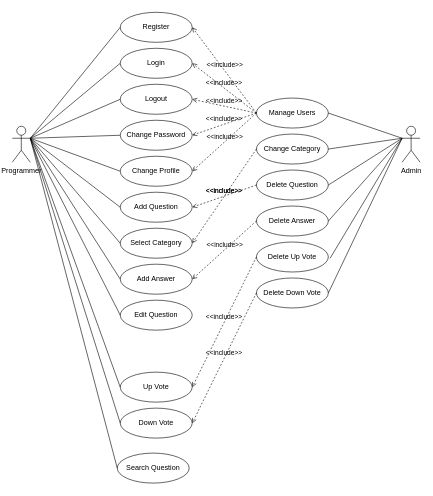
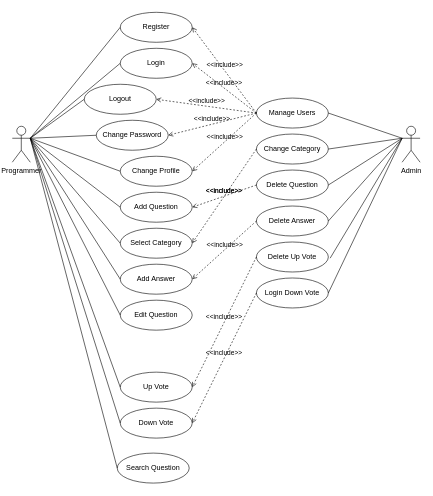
  <mxCell id="0" />
  <mxCell id="1" parent="0" />
  <mxCell id="2" value="Programmer" style="shape=umlActor;html=1;verticalLabelPosition=bottom;verticalAlign=top;align=center;" vertex="1" parent="1"><mxGeometry x="20" y="210" width="30" height="60" as="geometry" /></mxCell>
  <mxCell id="3" value="Register" style="ellipse;whiteSpace=wrap;html=1;" vertex="1" parent="1"><mxGeometry x="200" y="20" width="120" height="50" as="geometry" /></mxCell>
  <mxCell id="4" value="Login" style="ellipse;whiteSpace=wrap;html=1;" vertex="1" parent="1"><mxGeometry x="200" y="80" width="120" height="50" as="geometry" /></mxCell>
- <mxCell id="5" value="Logout" style="ellipse;whiteSpace=wrap;html=1;" vertex="1" parent="1"><mxGeometry x="200" y="140" width="120" height="50" as="geometry" /></mxCell>
- <mxCell id="6" value="Change Password" style="ellipse;whiteSpace=wrap;html=1;" vertex="1" parent="1"><mxGeometry x="200" y="200" width="120" height="50" as="geometry" /></mxCell>
+ <mxCell id="5" value="Logout" style="ellipse;whiteSpace=wrap;html=1;" vertex="1" parent="1"><mxGeometry x="140" y="140" width="120" height="50" as="geometry" /></mxCell>
+ <mxCell id="6" value="Change Password" style="ellipse;whiteSpace=wrap;html=1;" vertex="1" parent="1"><mxGeometry x="160" y="200" width="120" height="50" as="geometry" /></mxCell>
  <mxCell id="7" value="Change Profile" style="ellipse;whiteSpace=wrap;html=1;" vertex="1" parent="1"><mxGeometry x="200" y="260" width="120" height="50" as="geometry" /></mxCell>
  <mxCell id="8" value="Add Question" style="ellipse;whiteSpace=wrap;html=1;" vertex="1" parent="1"><mxGeometry x="200" y="320" width="120" height="50" as="geometry" /></mxCell>
  <mxCell id="9" value="Add Answer" style="ellipse;whiteSpace=wrap;html=1;" vertex="1" parent="1"><mxGeometry x="200" y="440" width="120" height="50" as="geometry" /></mxCell>
  <mxCell id="10" value="Edit Question" style="ellipse;whiteSpace=wrap;html=1;" vertex="1" parent="1"><mxGeometry x="200" y="500" width="120" height="50" as="geometry" /></mxCell>
  <mxCell id="11" value="Up Vote" style="ellipse;whiteSpace=wrap;html=1;" vertex="1" parent="1"><mxGeometry x="200" y="620" width="120" height="50" as="geometry" /></mxCell>
  <mxCell id="12" value="Down Vote" style="ellipse;whiteSpace=wrap;html=1;" vertex="1" parent="1"><mxGeometry x="200" y="680" width="120" height="50" as="geometry" /></mxCell>
  <mxCell id="13" value="Search Question" style="ellipse;whiteSpace=wrap;html=1;" vertex="1" parent="1"><mxGeometry x="195" y="755" width="120" height="50" as="geometry" /></mxCell>
  <mxCell id="14" value="Select Category" style="ellipse;whiteSpace=wrap;html=1;" vertex="1" parent="1"><mxGeometry x="200" y="380" width="120" height="50" as="geometry" /></mxCell>
  <mxCell id="15" value="Change Category" style="ellipse;whiteSpace=wrap;html=1;" vertex="1" parent="1"><mxGeometry x="427" y="223" width="120" height="50" as="geometry" /></mxCell>
  <mxCell id="16" value="Delete Question" style="ellipse;whiteSpace=wrap;html=1;" vertex="1" parent="1"><mxGeometry x="427" y="283" width="120" height="50" as="geometry" /></mxCell>
  <mxCell id="17" value="Delete Answer" style="ellipse;whiteSpace=wrap;html=1;" vertex="1" parent="1"><mxGeometry x="427" y="343" width="120" height="50" as="geometry" /></mxCell>
  <mxCell id="18" value="Delete Up Vote" style="ellipse;whiteSpace=wrap;html=1;" vertex="1" parent="1"><mxGeometry x="427" y="403" width="120" height="50" as="geometry" /></mxCell>
- <mxCell id="19" value="Delete Down Vote" style="ellipse;whiteSpace=wrap;html=1;" vertex="1" parent="1"><mxGeometry x="427" y="463" width="120" height="50" as="geometry" /></mxCell>
+ <mxCell id="19" value="Login Down Vote" style="ellipse;whiteSpace=wrap;html=1;" vertex="1" parent="1"><mxGeometry x="427" y="463" width="120" height="50" as="geometry" /></mxCell>
  <mxCell id="20" value="Manage Users" style="ellipse;whiteSpace=wrap;html=1;" vertex="1" parent="1"><mxGeometry x="427" y="163" width="120" height="50" as="geometry" /></mxCell>
  <mxCell id="21" value="Admin" style="shape=umlActor;html=1;verticalLabelPosition=bottom;verticalAlign=top;align=center;" vertex="1" parent="1"><mxGeometry x="670" y="210" width="30" height="60" as="geometry" /></mxCell>
  <mxCell id="22" value="" style="edgeStyle=none;html=1;endArrow=none;verticalAlign=bottom;exitX=1;exitY=0.333;exitDx=0;exitDy=0;exitPerimeter=0;entryX=0;entryY=0.5;entryDx=0;entryDy=0;" edge="1" parent="1" source="2" target="3"><mxGeometry width="160" relative="1" as="geometry"><mxPoint x="70" y="320" as="sourcePoint" /><mxPoint x="230" y="320" as="targetPoint" /></mxGeometry></mxCell>
  <mxCell id="23" value="" style="edgeStyle=none;html=1;endArrow=none;verticalAlign=bottom;entryX=0;entryY=0.5;entryDx=0;entryDy=0;" edge="1" parent="1" target="4"><mxGeometry width="160" relative="1" as="geometry"><mxPoint x="50" y="230" as="sourcePoint" /><mxPoint x="210" y="55" as="targetPoint" /></mxGeometry></mxCell>
  <mxCell id="24" value="" style="edgeStyle=none;html=1;endArrow=none;verticalAlign=bottom;exitX=1;exitY=0.333;exitDx=0;exitDy=0;exitPerimeter=0;entryX=0;entryY=0.5;entryDx=0;entryDy=0;" edge="1" parent="1" source="2" target="5"><mxGeometry width="160" relative="1" as="geometry"><mxPoint x="70" y="250" as="sourcePoint" /><mxPoint x="220" y="65" as="targetPoint" /></mxGeometry></mxCell>
  <mxCell id="25" value="" style="edgeStyle=none;html=1;endArrow=none;verticalAlign=bottom;entryX=0;entryY=0.5;entryDx=0;entryDy=0;" edge="1" parent="1" target="6"><mxGeometry width="160" relative="1" as="geometry"><mxPoint x="50" y="230" as="sourcePoint" /><mxPoint x="230" y="75" as="targetPoint" /></mxGeometry></mxCell>
  <mxCell id="26" value="" style="edgeStyle=none;html=1;endArrow=none;verticalAlign=bottom;exitX=1;exitY=0.333;exitDx=0;exitDy=0;exitPerimeter=0;entryX=0;entryY=0.5;entryDx=0;entryDy=0;" edge="1" parent="1" source="2" target="7"><mxGeometry width="160" relative="1" as="geometry"><mxPoint x="90" y="270" as="sourcePoint" /><mxPoint x="240" y="85" as="targetPoint" /></mxGeometry></mxCell>
  <mxCell id="27" value="" style="edgeStyle=none;html=1;endArrow=none;verticalAlign=bottom;entryX=0;entryY=0.5;entryDx=0;entryDy=0;" edge="1" parent="1" target="8"><mxGeometry width="160" relative="1" as="geometry"><mxPoint x="50" y="230" as="sourcePoint" /><mxPoint x="250" y="95" as="targetPoint" /></mxGeometry></mxCell>
  <mxCell id="28" value="" style="edgeStyle=none;html=1;endArrow=none;verticalAlign=bottom;entryX=0;entryY=0.5;entryDx=0;entryDy=0;" edge="1" parent="1" target="14"><mxGeometry width="160" relative="1" as="geometry"><mxPoint x="50" y="230" as="sourcePoint" /><mxPoint x="260" y="105" as="targetPoint" /></mxGeometry></mxCell>
  <mxCell id="29" value="" style="edgeStyle=none;html=1;endArrow=none;verticalAlign=bottom;entryX=0;entryY=0.5;entryDx=0;entryDy=0;" edge="1" parent="1" target="9"><mxGeometry width="160" relative="1" as="geometry"><mxPoint x="50" y="230" as="sourcePoint" /><mxPoint x="270" y="115" as="targetPoint" /></mxGeometry></mxCell>
  <mxCell id="30" value="" style="edgeStyle=none;html=1;endArrow=none;verticalAlign=bottom;entryX=0;entryY=0.5;entryDx=0;entryDy=0;" edge="1" parent="1" target="10"><mxGeometry width="160" relative="1" as="geometry"><mxPoint x="50" y="230" as="sourcePoint" /><mxPoint x="280" y="125" as="targetPoint" /></mxGeometry></mxCell>
  <mxCell id="31" value="" style="edgeStyle=none;html=1;endArrow=none;verticalAlign=bottom;exitX=1;exitY=0.333;exitDx=0;exitDy=0;exitPerimeter=0;entryX=0;entryY=0.5;entryDx=0;entryDy=0;" edge="1" parent="1" source="2" target="11"><mxGeometry width="160" relative="1" as="geometry"><mxPoint x="150" y="330" as="sourcePoint" /><mxPoint x="300" y="145" as="targetPoint" /></mxGeometry></mxCell>
  <mxCell id="32" value="" style="edgeStyle=none;html=1;endArrow=none;verticalAlign=bottom;exitX=1;exitY=0.333;exitDx=0;exitDy=0;exitPerimeter=0;entryX=0;entryY=0.5;entryDx=0;entryDy=0;" edge="1" parent="1" source="2" target="12"><mxGeometry width="160" relative="1" as="geometry"><mxPoint x="60" y="240" as="sourcePoint" /><mxPoint x="210" y="655" as="targetPoint" /></mxGeometry></mxCell>
  <mxCell id="33" value="" style="edgeStyle=none;html=1;endArrow=none;verticalAlign=bottom;exitX=1;exitY=0.333;exitDx=0;exitDy=0;exitPerimeter=0;entryX=0;entryY=0.5;entryDx=0;entryDy=0;" edge="1" parent="1" source="2" target="13"><mxGeometry width="160" relative="1" as="geometry"><mxPoint x="70" y="250" as="sourcePoint" /><mxPoint x="220" y="665" as="targetPoint" /></mxGeometry></mxCell>
  <mxCell id="34" value="" style="edgeStyle=none;html=1;endArrow=none;verticalAlign=bottom;entryX=0;entryY=0.333;entryDx=0;entryDy=0;entryPerimeter=0;exitX=1;exitY=0.5;exitDx=0;exitDy=0;" edge="1" parent="1" source="20" target="21"><mxGeometry width="160" relative="1" as="geometry"><mxPoint x="520" y="460" as="sourcePoint" /><mxPoint x="680" y="460" as="targetPoint" /></mxGeometry></mxCell>
  <mxCell id="35" value="" style="edgeStyle=none;html=1;endArrow=none;verticalAlign=bottom;exitX=1;exitY=0.5;exitDx=0;exitDy=0;entryX=0;entryY=0.333;entryDx=0;entryDy=0;entryPerimeter=0;" edge="1" parent="1" source="15" target="21"><mxGeometry width="160" relative="1" as="geometry"><mxPoint x="80" y="260" as="sourcePoint" /><mxPoint x="230" y="675" as="targetPoint" /></mxGeometry></mxCell>
  <mxCell id="36" value="" style="edgeStyle=none;html=1;endArrow=none;verticalAlign=bottom;exitX=1;exitY=0.5;exitDx=0;exitDy=0;entryX=0;entryY=0.333;entryDx=0;entryDy=0;entryPerimeter=0;" edge="1" parent="1" source="16" target="21"><mxGeometry width="160" relative="1" as="geometry"><mxPoint x="557" y="258" as="sourcePoint" /><mxPoint x="680" y="240" as="targetPoint" /></mxGeometry></mxCell>
  <mxCell id="37" value="" style="edgeStyle=none;html=1;endArrow=none;verticalAlign=bottom;exitX=1;exitY=0.5;exitDx=0;exitDy=0;" edge="1" parent="1" source="19"><mxGeometry width="160" relative="1" as="geometry"><mxPoint x="567" y="268" as="sourcePoint" /><mxPoint x="670" y="230" as="targetPoint" /></mxGeometry></mxCell>
  <mxCell id="38" value="" style="edgeStyle=none;html=1;endArrow=none;verticalAlign=bottom;" edge="1" parent="1"><mxGeometry width="160" relative="1" as="geometry"><mxPoint x="550" y="430" as="sourcePoint" /><mxPoint x="670" y="230" as="targetPoint" /></mxGeometry></mxCell>
  <mxCell id="39" value="" style="edgeStyle=none;html=1;endArrow=none;verticalAlign=bottom;exitX=1;exitY=0.5;exitDx=0;exitDy=0;entryX=0;entryY=0.333;entryDx=0;entryDy=0;entryPerimeter=0;" edge="1" parent="1" source="17" target="21"><mxGeometry width="160" relative="1" as="geometry"><mxPoint x="587" y="288" as="sourcePoint" /><mxPoint x="710" y="270" as="targetPoint" /></mxGeometry></mxCell>
  <mxCell id="40" value="&amp;lt;&amp;lt;include&amp;gt;&amp;gt;" style="edgeStyle=none;html=1;endArrow=open;verticalAlign=bottom;dashed=1;labelBackgroundColor=none;exitX=0;exitY=0.5;exitDx=0;exitDy=0;entryX=1;entryY=0.5;entryDx=0;entryDy=0;" edge="1" parent="1" source="20" target="4"><mxGeometry width="160" relative="1" as="geometry"><mxPoint x="520" y="460" as="sourcePoint" /><mxPoint x="680" y="460" as="targetPoint" /></mxGeometry></mxCell>
  <mxCell id="41" value="&amp;lt;&amp;lt;include&amp;gt;&amp;gt;" style="edgeStyle=none;html=1;endArrow=open;verticalAlign=bottom;dashed=1;labelBackgroundColor=none;exitX=0;exitY=0.5;exitDx=0;exitDy=0;entryX=1;entryY=0.5;entryDx=0;entryDy=0;" edge="1" parent="1" source="20" target="3"><mxGeometry width="160" relative="1" as="geometry"><mxPoint x="520" y="460" as="sourcePoint" /><mxPoint x="680" y="460" as="targetPoint" /></mxGeometry></mxCell>
  <mxCell id="42" value="&amp;lt;&amp;lt;include&amp;gt;&amp;gt;" style="edgeStyle=none;html=1;endArrow=open;verticalAlign=bottom;dashed=1;labelBackgroundColor=none;exitX=0;exitY=0.5;exitDx=0;exitDy=0;entryX=1;entryY=0.5;entryDx=0;entryDy=0;" edge="1" parent="1" source="20" target="5"><mxGeometry width="160" relative="1" as="geometry"><mxPoint x="437" y="198" as="sourcePoint" /><mxPoint x="330" y="115" as="targetPoint" /></mxGeometry></mxCell>
  <mxCell id="43" value="&amp;lt;&amp;lt;include&amp;gt;&amp;gt;" style="edgeStyle=none;html=1;endArrow=open;verticalAlign=bottom;dashed=1;labelBackgroundColor=none;exitX=0;exitY=0.5;exitDx=0;exitDy=0;entryX=1;entryY=0.5;entryDx=0;entryDy=0;" edge="1" parent="1" source="15" target="14"><mxGeometry width="160" relative="1" as="geometry"><mxPoint x="437" y="198" as="sourcePoint" /><mxPoint x="330" y="175" as="targetPoint" /></mxGeometry></mxCell>
  <mxCell id="44" value="&amp;lt;&amp;lt;include&amp;gt;&amp;gt;" style="edgeStyle=none;html=1;endArrow=open;verticalAlign=bottom;dashed=1;labelBackgroundColor=none;exitX=0;exitY=0.5;exitDx=0;exitDy=0;entryX=1;entryY=0.5;entryDx=0;entryDy=0;" edge="1" parent="1" source="17" target="9"><mxGeometry width="160" relative="1" as="geometry"><mxPoint x="447" y="208" as="sourcePoint" /><mxPoint x="340" y="185" as="targetPoint" /></mxGeometry></mxCell>
  <mxCell id="45" value="&amp;lt;&amp;lt;include&amp;gt;&amp;gt;" style="edgeStyle=none;html=1;endArrow=open;verticalAlign=bottom;dashed=1;labelBackgroundColor=none;exitX=0;exitY=0.5;exitDx=0;exitDy=0;entryX=1;entryY=0.5;entryDx=0;entryDy=0;" edge="1" parent="1" source="16" target="8"><mxGeometry width="160" relative="1" as="geometry"><mxPoint x="457" y="218" as="sourcePoint" /><mxPoint x="350" y="195" as="targetPoint" /></mxGeometry></mxCell>
  <mxCell id="46" value="&amp;lt;&amp;lt;include&amp;gt;&amp;gt;" style="edgeStyle=none;html=1;endArrow=open;verticalAlign=bottom;dashed=1;labelBackgroundColor=none;exitX=0;exitY=0.5;exitDx=0;exitDy=0;entryX=1;entryY=0.5;entryDx=0;entryDy=0;" edge="1" parent="1" source="18" target="11"><mxGeometry width="160" relative="1" as="geometry"><mxPoint x="467" y="228" as="sourcePoint" /><mxPoint x="360" y="205" as="targetPoint" /></mxGeometry></mxCell>
  <mxCell id="47" value="&amp;lt;&amp;lt;include&amp;gt;&amp;gt;" style="edgeStyle=none;html=1;endArrow=open;verticalAlign=bottom;dashed=1;labelBackgroundColor=none;exitX=0;exitY=0.5;exitDx=0;exitDy=0;entryX=1;entryY=0.5;entryDx=0;entryDy=0;" edge="1" parent="1" source="19" target="12"><mxGeometry width="160" relative="1" as="geometry"><mxPoint x="477" y="238" as="sourcePoint" /><mxPoint x="370" y="215" as="targetPoint" /></mxGeometry></mxCell>
  <mxCell id="48" value="&amp;lt;&amp;lt;include&amp;gt;&amp;gt;" style="edgeStyle=none;html=1;endArrow=open;verticalAlign=bottom;dashed=1;labelBackgroundColor=none;exitX=0;exitY=0.5;exitDx=0;exitDy=0;entryX=1;entryY=0.5;entryDx=0;entryDy=0;" edge="1" parent="1" source="20" target="6"><mxGeometry width="160" relative="1" as="geometry"><mxPoint x="487" y="248" as="sourcePoint" /><mxPoint x="380" y="225" as="targetPoint" /></mxGeometry></mxCell>
  <mxCell id="49" value="&amp;lt;&amp;lt;include&amp;gt;&amp;gt;" style="edgeStyle=none;html=1;endArrow=open;verticalAlign=bottom;dashed=1;labelBackgroundColor=none;exitX=0;exitY=0.5;exitDx=0;exitDy=0;entryX=1;entryY=0.5;entryDx=0;entryDy=0;" edge="1" parent="1" source="20" target="7"><mxGeometry width="160" relative="1" as="geometry"><mxPoint x="497" y="258" as="sourcePoint" /><mxPoint x="390" y="235" as="targetPoint" /></mxGeometry></mxCell>
